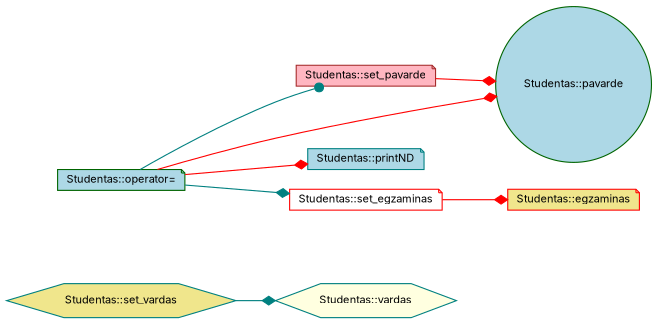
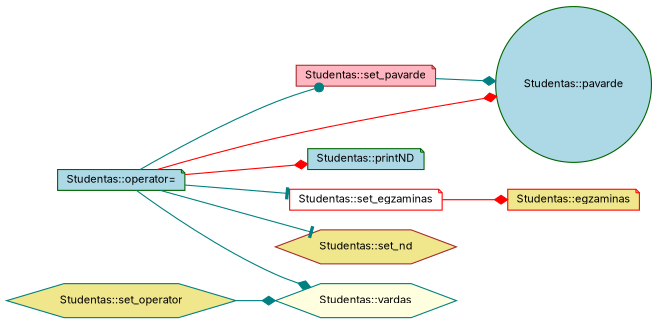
  digraph {
    fontname=Inter
    rankdir=LR
    node [color=teal fillcolor=lightblue fontname=Inter fontsize=10 shape=note style=filled]
    edge [arrowhead=diamond color=teal fontname=Inter fontsize=10 labelfontname=Helvetica labelfontsize=10 style=solid]
    n1 [color=darkgreen fontcolor=black height=0.2 label="Studentas::operator=" width=0.4]
    n2 [color=darkgreen height=0.2 label="Studentas::pavarde" shape=circle width=0.4]
-   n3 [height=0.2 label="Studentas::printND" width=0.4]
+   n3 [color=darkgreen height=0.2 label="Studentas::printND" width=0.4]
    n4 [color=red fillcolor=white height=0.2 label="Studentas::set_egzaminas" width=0.4]
+   n5 [color=brown fillcolor=khaki height=0.2 label="Studentas::set_nd" shape=hexagon width=0.4]
    n6 [color=brown fillcolor=lightpink height=0.2 label="Studentas::set_pavarde" width=0.4]
    n7 [fillcolor=lightyellow height=0.2 label="Studentas::vardas" shape=hexagon width=0.4]
    n8 [color=red fillcolor=khaki height=0.2 label="Studentas::egzaminas" width=0.4]
-   n9 [fillcolor=khaki height=0.2 label="Studentas::set_vardas" shape=hexagon width=0.4]
+   n9 [fillcolor=khaki height=0.2 label="Studentas::set_operator" shape=hexagon width=0.4]
    n1 -> n2 [color=red]
    n1 -> n3 [color=red]
-   n1 -> n4
+   n1 -> n4 [arrowhead=tee]
+   n1 -> n5 [arrowhead=tee]
    n1 -> n6 [arrowhead=dot]
+   n1 -> n7
    n4 -> n8 [color=red]
-   n6 -> n2 [color=red]
+   n6 -> n2
    n9 -> n7
  }
